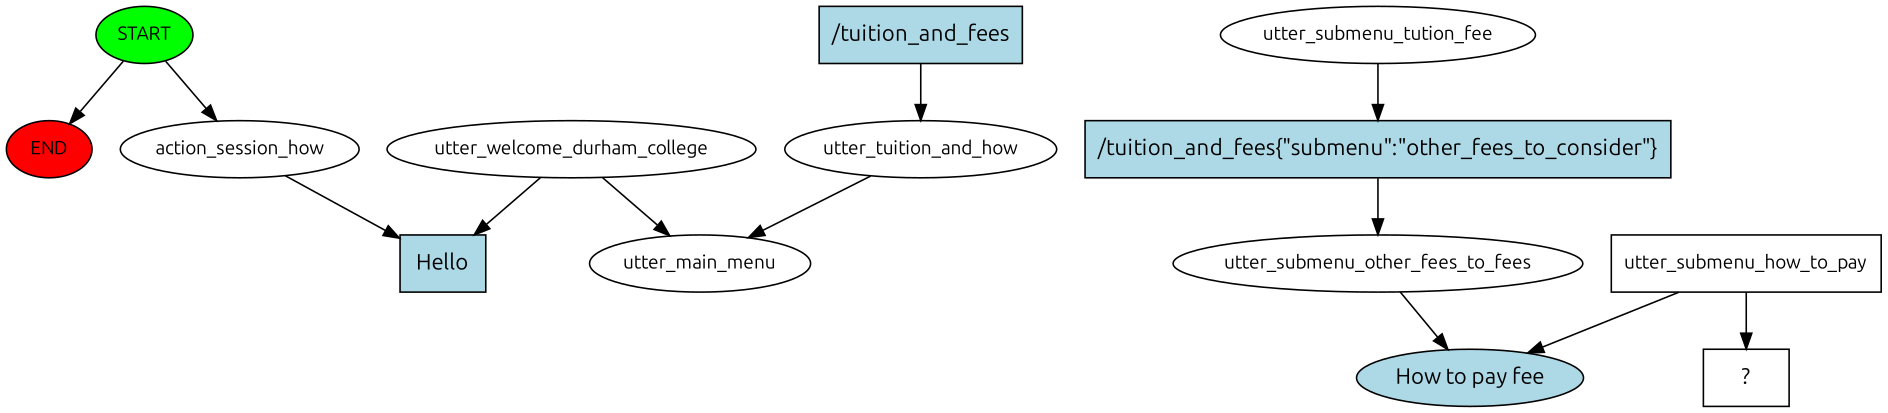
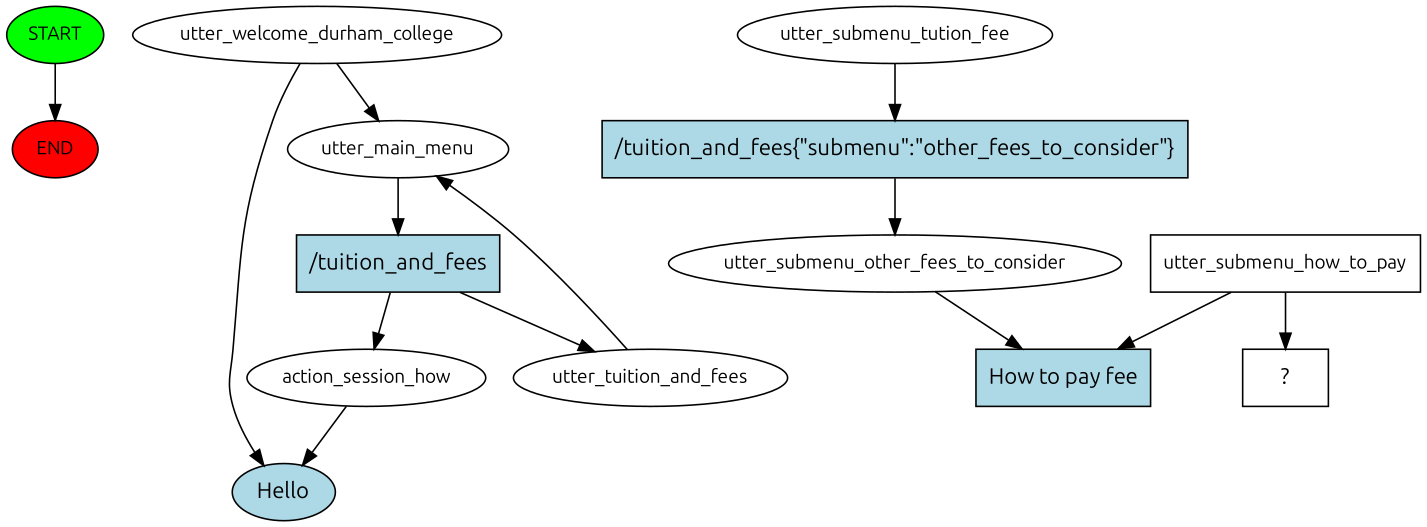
  digraph {
    fontname=Ubuntu
    node [fontname=Ubuntu fontsize=12]
    edge [fontname=Ubuntu]
    n1 [fillcolor=green label=START style=filled]
    n2 [fillcolor=red label=END style=filled]
    n3 [label=action_session_how]
-   n4 [fillcolor=lightblue label=Hello shape=rect style=filled fontsize=""]
+   n4 [fillcolor=lightblue label=Hello shape=ellipse style=filled fontsize=""]
    n5 [label=utter_welcome_durham_college]
    n6 [label=utter_main_menu]
    n7 [fillcolor=lightblue label="/tuition_and_fees" shape=rect style=filled fontsize=""]
-   n8 [label=utter_tuition_and_how]
+   n8 [label=utter_tuition_and_fees]
    n9 [label=utter_submenu_tution_fee]
    n10 [fillcolor=lightblue label="/tuition_and_fees{\"submenu\":\"other_fees_to_consider\"}" shape=rect style=filled fontsize=""]
-   n11 [label=utter_submenu_other_fees_to_fees]
-   n12 [fillcolor=lightblue label="How to pay fee" shape=ellipse style=filled fontsize=""]
+   n11 [label=utter_submenu_other_fees_to_consider]
+   n12 [fillcolor=lightblue label="How to pay fee" shape=rect style=filled fontsize=""]
    n13 [label=utter_submenu_how_to_pay shape=box]
    n14 [label="  ?  " shape=rect fontsize=""]
    n1 -> n2
-   n1 -> n3
+   n7 -> n3
    n3 -> n4
    n5 -> n4
    n5 -> n6
+   n6 -> n7
    n7 -> n8
    n8 -> n6
    n9 -> n10
    n10 -> n11
    n11 -> n12
    n13 -> n12
    n13 -> n14
  }
